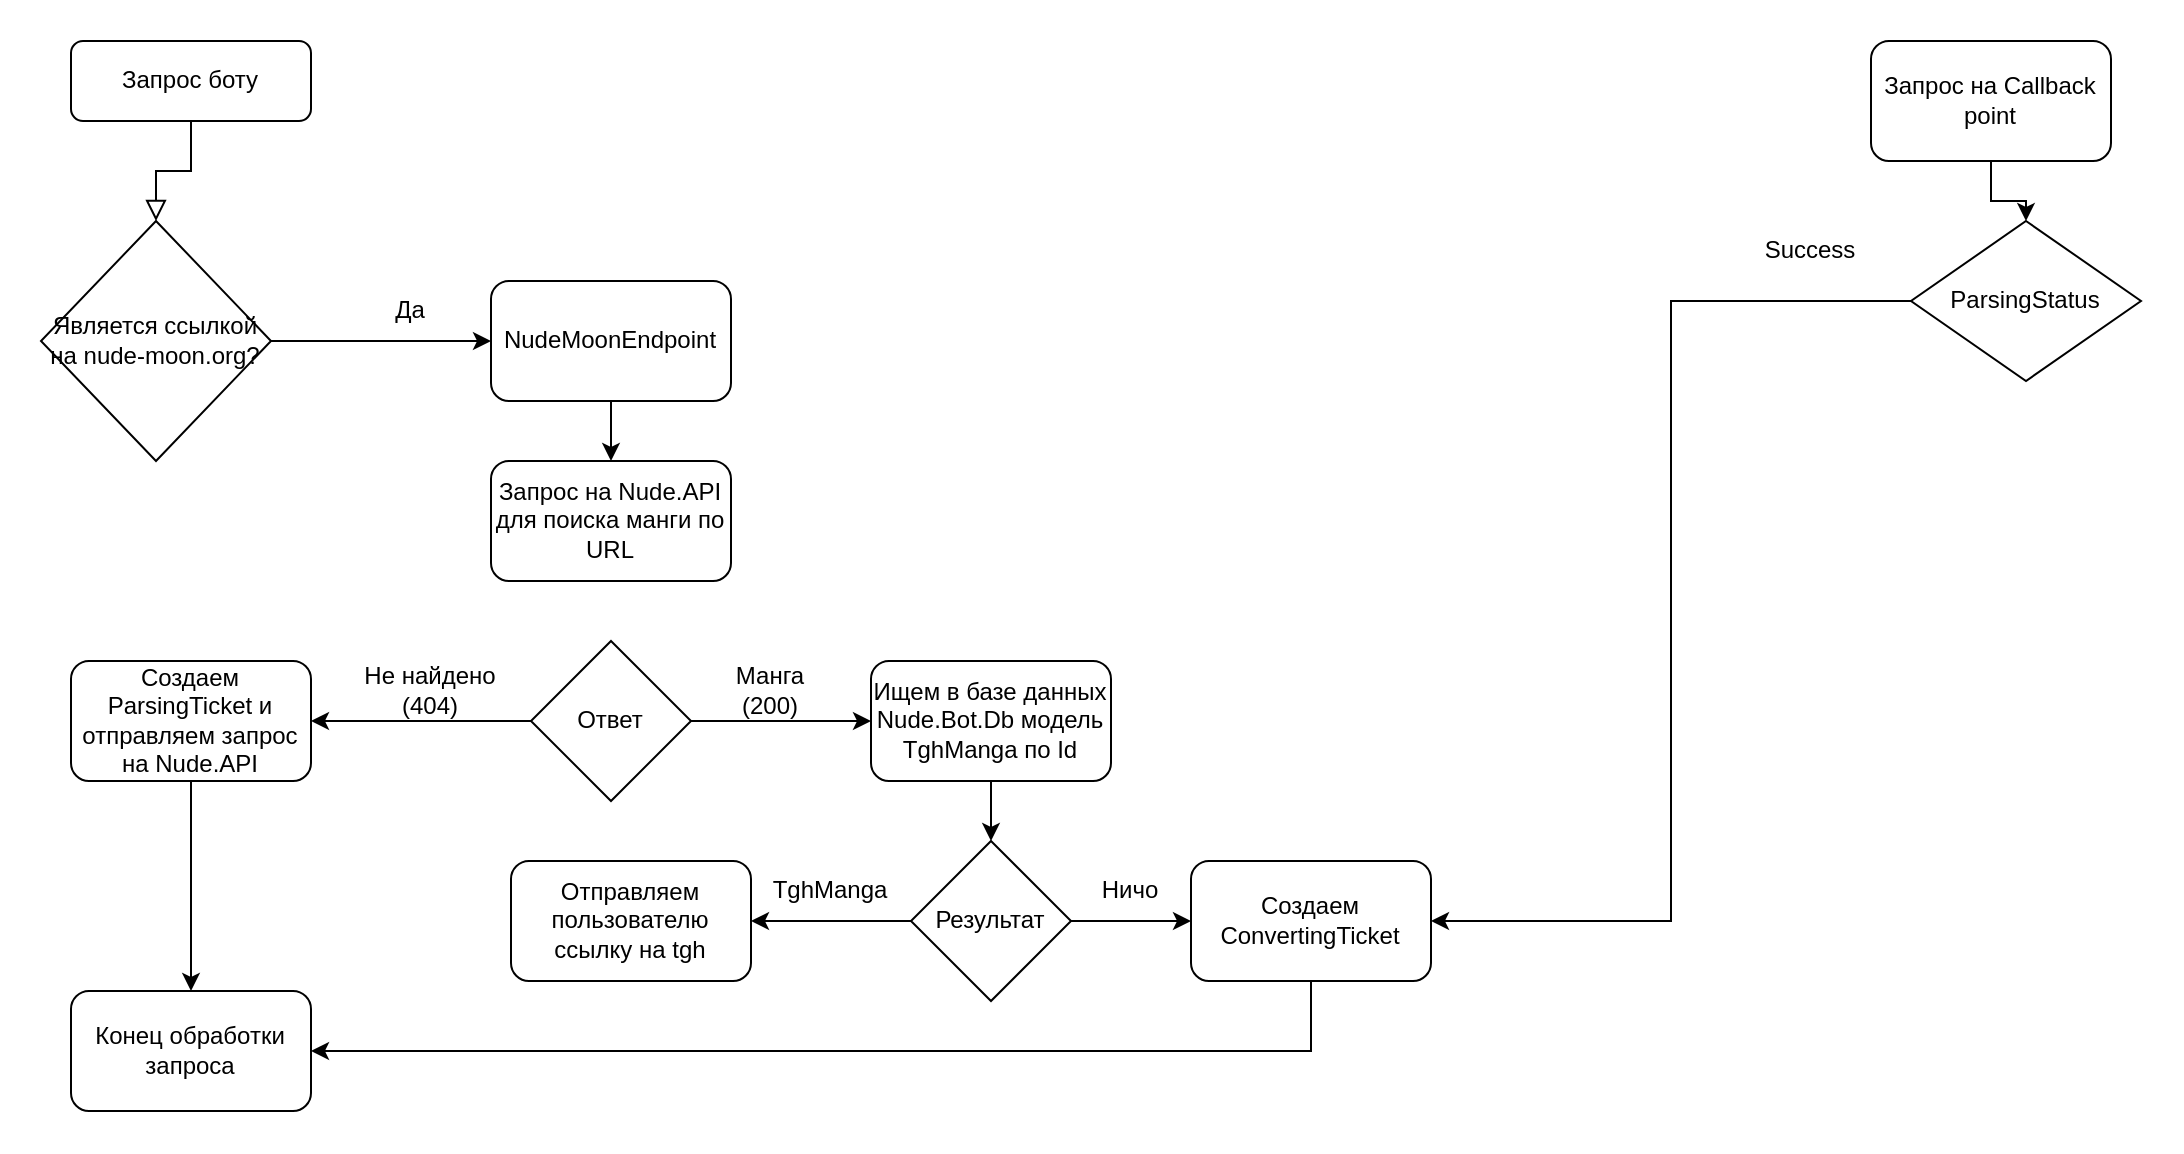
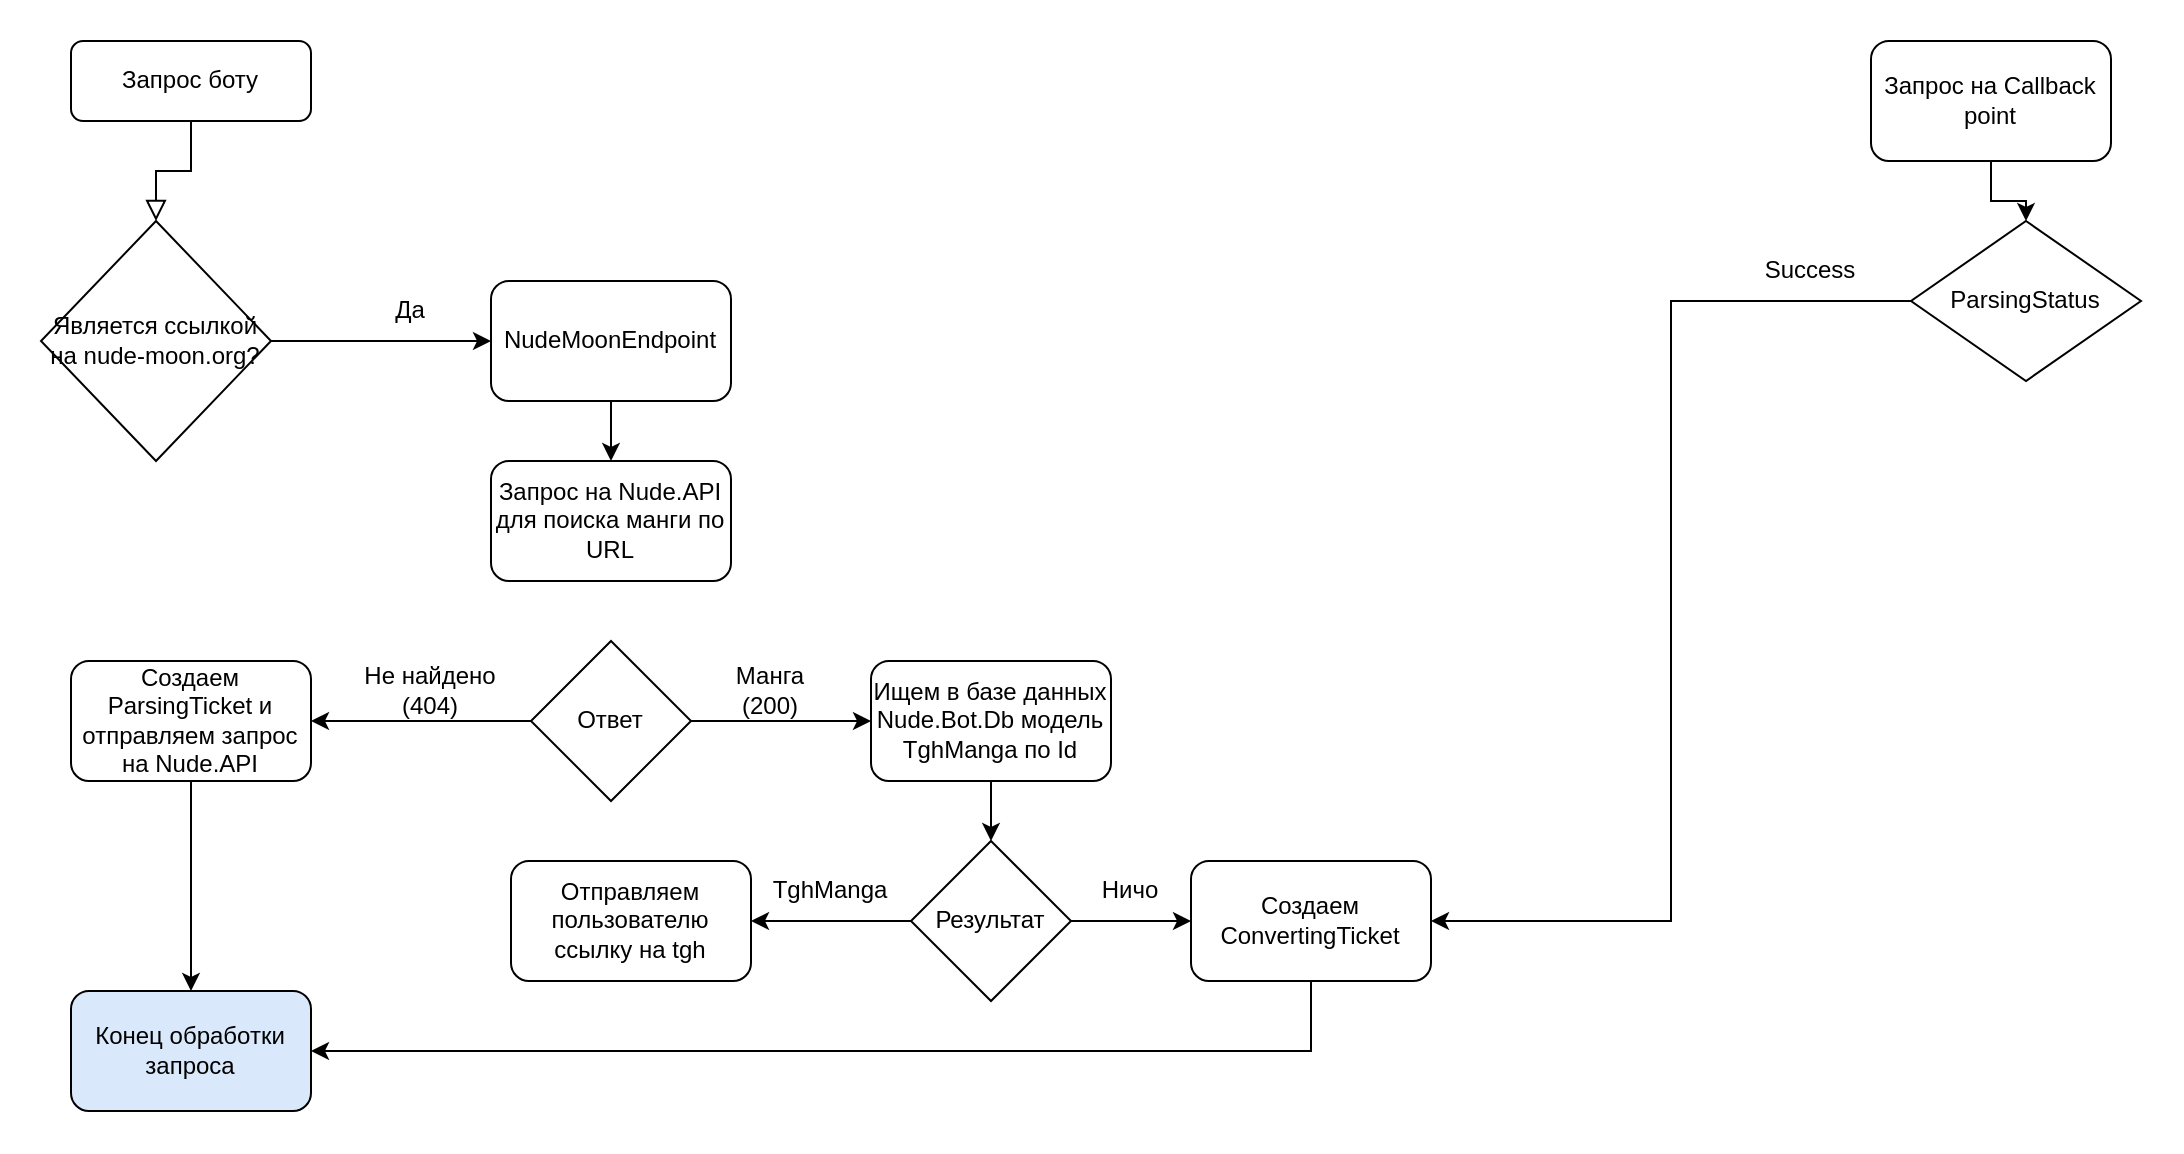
  <mxCell id="0" />
  <mxCell id="1" parent="0" />
  <mxCell id="2" value="" style="rounded=0;html=1;jettySize=auto;orthogonalLoop=1;fontSize=11;endArrow=block;endFill=0;endSize=8;strokeWidth=1;shadow=0;labelBackgroundColor=none;edgeStyle=orthogonalEdgeStyle;entryX=0.5;entryY=0;entryDx=0;entryDy=0;" parent="1" source="3" target="5" edge="1"><mxGeometry relative="1" as="geometry"><mxPoint x="95" y="110" as="targetPoint" /></mxGeometry></mxCell>
  <mxCell id="3" value="Запрос боту" style="rounded=1;whiteSpace=wrap;html=1;fontSize=12;glass=0;strokeWidth=1;shadow=0;" parent="1" vertex="1"><mxGeometry x="35" y="20" width="120" height="40" as="geometry" /></mxCell>
  <mxCell id="4" style="edgeStyle=orthogonalEdgeStyle;rounded=0;orthogonalLoop=1;jettySize=auto;html=1;entryX=0;entryY=0.5;entryDx=0;entryDy=0;" edge="1" parent="1" source="5" target="7"><mxGeometry relative="1" as="geometry" /></mxCell>
  <mxCell id="5" value="Является ссылкой на nude-moon.org?" style="rhombus;whiteSpace=wrap;html=1;" vertex="1" parent="1"><mxGeometry x="20" y="110" width="115" height="120" as="geometry" /></mxCell>
  <mxCell id="6" style="edgeStyle=orthogonalEdgeStyle;rounded=0;orthogonalLoop=1;jettySize=auto;html=1;entryX=0.5;entryY=0;entryDx=0;entryDy=0;" edge="1" parent="1" source="7" target="9"><mxGeometry relative="1" as="geometry" /></mxCell>
  <mxCell id="7" value="NudeMoonEndpoint" style="rounded=1;whiteSpace=wrap;html=1;" vertex="1" parent="1"><mxGeometry x="245" y="140" width="120" height="60" as="geometry" /></mxCell>
  <mxCell id="8" value="Да" style="text;html=1;strokeColor=none;fillColor=none;align=center;verticalAlign=middle;whiteSpace=wrap;rounded=0;" vertex="1" parent="1"><mxGeometry x="175" y="140" width="60" height="30" as="geometry" /></mxCell>
  <mxCell id="9" value="Запрос на Nude.API для поиска манги по URL" style="rounded=1;whiteSpace=wrap;html=1;" vertex="1" parent="1"><mxGeometry x="245" y="230" width="120" height="60" as="geometry" /></mxCell>
  <mxCell id="10" style="edgeStyle=orthogonalEdgeStyle;rounded=0;orthogonalLoop=1;jettySize=auto;html=1;entryX=0;entryY=0.5;entryDx=0;entryDy=0;" edge="1" parent="1" source="12" target="14"><mxGeometry relative="1" as="geometry" /></mxCell>
  <mxCell id="11" style="edgeStyle=orthogonalEdgeStyle;rounded=0;orthogonalLoop=1;jettySize=auto;html=1;exitX=0;exitY=0.5;exitDx=0;exitDy=0;entryX=1;entryY=0.5;entryDx=0;entryDy=0;" edge="1" parent="1" source="12" target="17"><mxGeometry relative="1" as="geometry" /></mxCell>
  <mxCell id="12" value="Ответ" style="rhombus;whiteSpace=wrap;html=1;" vertex="1" parent="1"><mxGeometry x="265" y="320" width="80" height="80" as="geometry" /></mxCell>
  <mxCell id="13" style="edgeStyle=orthogonalEdgeStyle;rounded=0;orthogonalLoop=1;jettySize=auto;html=1;exitX=0.5;exitY=1;exitDx=0;exitDy=0;entryX=0.5;entryY=0;entryDx=0;entryDy=0;" edge="1" parent="1" source="14" target="22"><mxGeometry relative="1" as="geometry" /></mxCell>
  <mxCell id="14" value="Ищем в базе данных Nude.Bot.Db модель TghManga по Id" style="rounded=1;whiteSpace=wrap;html=1;" vertex="1" parent="1"><mxGeometry x="435" y="330" width="120" height="60" as="geometry" /></mxCell>
  <mxCell id="15" value="Манга&lt;br&gt;(200)" style="text;html=1;strokeColor=none;fillColor=none;align=center;verticalAlign=middle;whiteSpace=wrap;rounded=0;" vertex="1" parent="1"><mxGeometry x="355" y="330" width="60" height="30" as="geometry" /></mxCell>
  <mxCell id="16" style="edgeStyle=orthogonalEdgeStyle;rounded=0;orthogonalLoop=1;jettySize=auto;html=1;entryX=0.5;entryY=0;entryDx=0;entryDy=0;" edge="1" parent="1" source="17" target="19"><mxGeometry relative="1" as="geometry" /></mxCell>
  <mxCell id="17" value="Создаем ParsingTicket и отправляем запрос на Nude.API" style="rounded=1;whiteSpace=wrap;html=1;" vertex="1" parent="1"><mxGeometry x="35" y="330" width="120" height="60" as="geometry" /></mxCell>
  <mxCell id="18" value="Не найдено (404)" style="text;html=1;strokeColor=none;fillColor=none;align=center;verticalAlign=middle;whiteSpace=wrap;rounded=0;" vertex="1" parent="1"><mxGeometry x="170" y="330" width="90" height="30" as="geometry" /></mxCell>
- <mxCell id="19" value="Конец обработки запроса" style="rounded=1;whiteSpace=wrap;html=1;" vertex="1" parent="1"><mxGeometry x="35" y="495" width="120" height="60" as="geometry" /></mxCell>
+ <mxCell id="19" value="Конец обработки запроса" style="rounded=1;whiteSpace=wrap;html=1;fillColor=#dae8fc;" vertex="1" parent="1"><mxGeometry x="35" y="495" width="120" height="60" as="geometry" /></mxCell>
  <mxCell id="20" style="edgeStyle=orthogonalEdgeStyle;rounded=0;orthogonalLoop=1;jettySize=auto;html=1;entryX=1;entryY=0.5;entryDx=0;entryDy=0;" edge="1" parent="1" source="22" target="23"><mxGeometry relative="1" as="geometry" /></mxCell>
  <mxCell id="21" style="edgeStyle=orthogonalEdgeStyle;rounded=0;orthogonalLoop=1;jettySize=auto;html=1;entryX=0;entryY=0.5;entryDx=0;entryDy=0;" edge="1" parent="1" source="22" target="26"><mxGeometry relative="1" as="geometry" /></mxCell>
  <mxCell id="22" value="Результат" style="rhombus;whiteSpace=wrap;html=1;" vertex="1" parent="1"><mxGeometry x="455" y="420" width="80" height="80" as="geometry" /></mxCell>
  <mxCell id="23" value="Отправляем пользователю ссылку на tgh" style="rounded=1;whiteSpace=wrap;html=1;" vertex="1" parent="1"><mxGeometry x="255" y="430" width="120" height="60" as="geometry" /></mxCell>
  <mxCell id="24" value="TghManga" style="text;html=1;strokeColor=none;fillColor=none;align=center;verticalAlign=middle;whiteSpace=wrap;rounded=0;" vertex="1" parent="1"><mxGeometry x="385" y="430" width="60" height="30" as="geometry" /></mxCell>
  <mxCell id="25" style="edgeStyle=orthogonalEdgeStyle;rounded=0;orthogonalLoop=1;jettySize=auto;html=1;entryX=1;entryY=0.5;entryDx=0;entryDy=0;" edge="1" parent="1" source="26" target="19"><mxGeometry relative="1" as="geometry"><mxPoint x="655" y="530" as="targetPoint" /><Array as="points"><mxPoint x="655" y="525" /></Array></mxGeometry></mxCell>
  <mxCell id="26" value="Создаем ConvertingTicket" style="rounded=1;whiteSpace=wrap;html=1;" vertex="1" parent="1"><mxGeometry x="595" y="430" width="120" height="60" as="geometry" /></mxCell>
  <mxCell id="27" value="Ничо" style="text;html=1;strokeColor=none;fillColor=none;align=center;verticalAlign=middle;whiteSpace=wrap;rounded=0;" vertex="1" parent="1"><mxGeometry x="535" y="430" width="60" height="30" as="geometry" /></mxCell>
  <mxCell id="28" style="edgeStyle=orthogonalEdgeStyle;rounded=0;orthogonalLoop=1;jettySize=auto;html=1;entryX=0.5;entryY=0;entryDx=0;entryDy=0;" edge="1" parent="1" source="29" target="31"><mxGeometry relative="1" as="geometry" /></mxCell>
  <mxCell id="29" value="Запрос на Callback point" style="rounded=1;whiteSpace=wrap;html=1;" vertex="1" parent="1"><mxGeometry x="935" y="20" width="120" height="60" as="geometry" /></mxCell>
  <mxCell id="30" style="edgeStyle=orthogonalEdgeStyle;rounded=0;orthogonalLoop=1;jettySize=auto;html=1;entryX=1;entryY=0.5;entryDx=0;entryDy=0;" edge="1" parent="1" source="31" target="26"><mxGeometry relative="1" as="geometry"><mxPoint x="885" y="150" as="targetPoint" /></mxGeometry></mxCell>
  <mxCell id="31" value="ParsingStatus" style="rhombus;whiteSpace=wrap;html=1;" vertex="1" parent="1"><mxGeometry x="955" y="110" width="115" height="80" as="geometry" /></mxCell>
- <mxCell id="32" value="Success" style="text;html=1;strokeColor=none;fillColor=none;align=center;verticalAlign=middle;whiteSpace=wrap;rounded=0;" vertex="1" parent="1"><mxGeometry x="875" y="110" width="60" height="30" as="geometry" /></mxCell>
+ <mxCell id="32" value="Success" style="text;html=1;strokeColor=none;fillColor=none;align=center;verticalAlign=middle;whiteSpace=wrap;rounded=0;" vertex="1" parent="1"><mxGeometry x="875" y="120" width="60" height="30" as="geometry" /></mxCell>
